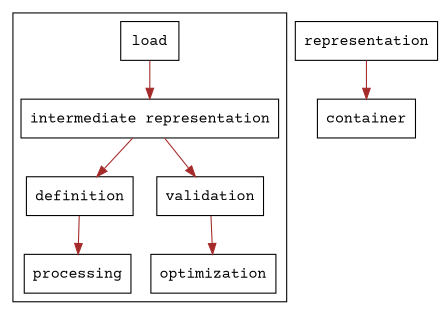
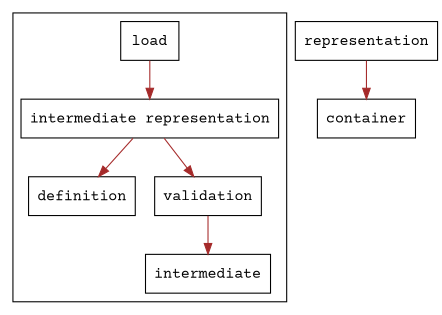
  digraph {
    fontname="Courier Prime"
    node [fontname="Courier Prime" shape=box]
    edge [color=brown fontname="Courier Prime"]
    n1 [label="intermediate representation"]
    definition
    load
-   processing
    validation
-   optimization
+   optimization [label=intermediate]
    n7 [label=representation]
    container
    subgraph cluster_1 {
      n1
      definition
      load
-     processing
      validation
      optimization
    }
    n1 -> definition
    n1 -> validation
-   definition -> processing
    load -> n1
    validation -> optimization
    n7 -> container
  }
